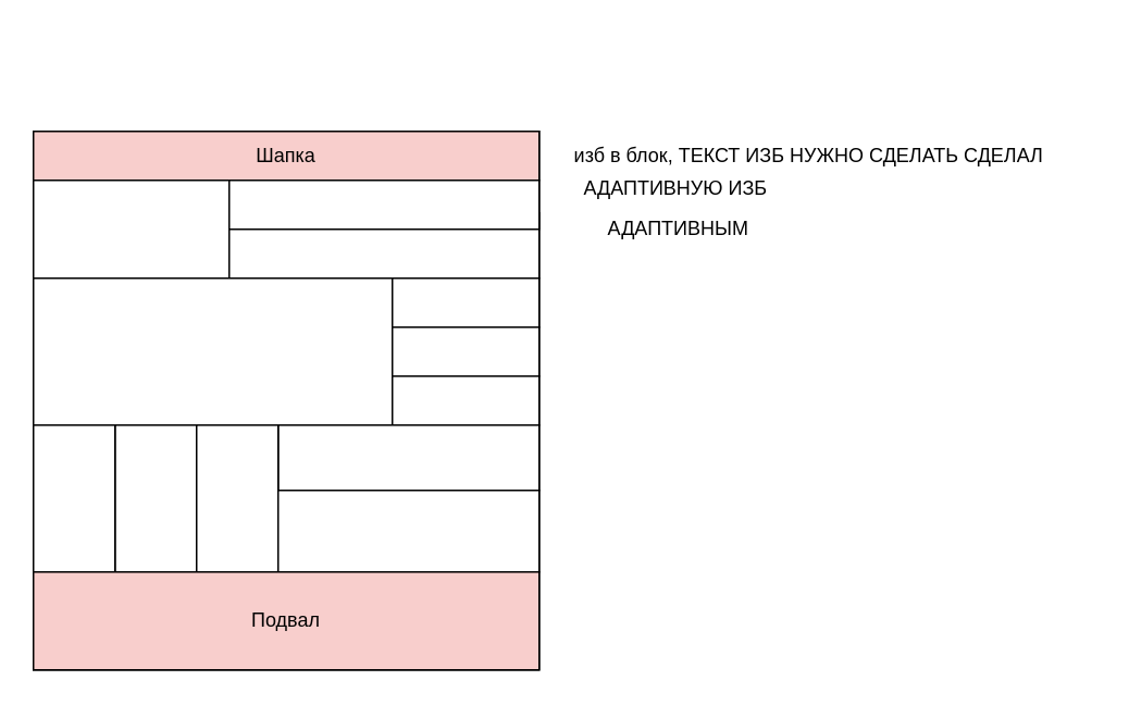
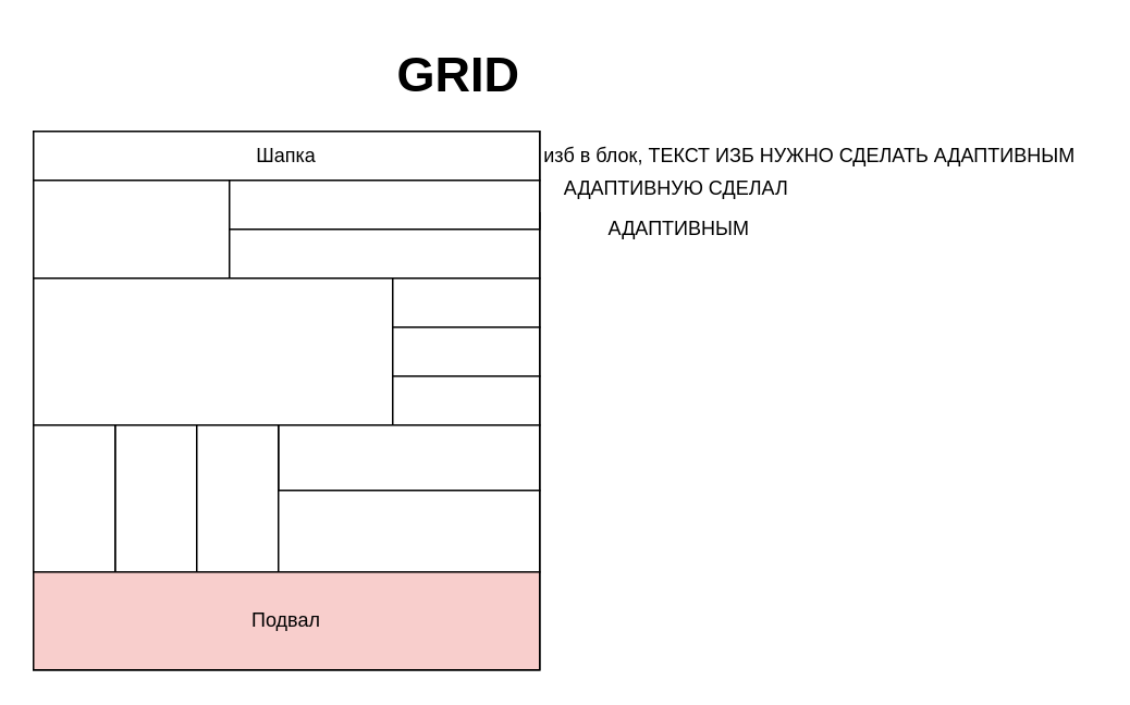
  <mxCell id="0" />
  <mxCell id="1" parent="0" />
  <mxCell id="2" value="" style="rounded=0;whiteSpace=wrap;html=1;" parent="1" vertex="1"><mxGeometry x="20" y="80" width="310" height="330" as="geometry" /></mxCell>
- <mxCell id="3" value="Шапка" style="rounded=0;whiteSpace=wrap;html=1;fillColor=#f8cecc;" parent="1" vertex="1"><mxGeometry x="20" y="80" width="310" height="30" as="geometry" /></mxCell>
+ <mxCell id="3" value="Шапка" style="rounded=0;whiteSpace=wrap;html=1;" parent="1" vertex="1"><mxGeometry x="20" y="80" width="310" height="30" as="geometry" /></mxCell>
  <mxCell id="4" value="" style="rounded=0;whiteSpace=wrap;html=1;" parent="1" vertex="1"><mxGeometry x="20" y="110" width="120" height="60" as="geometry" /></mxCell>
  <mxCell id="5" value="" style="rounded=0;whiteSpace=wrap;html=1;" parent="1" vertex="1"><mxGeometry x="140" y="130" width="190" height="40" as="geometry" /></mxCell>
  <mxCell id="6" value="" style="rounded=0;whiteSpace=wrap;html=1;" parent="1" vertex="1"><mxGeometry x="140" y="110" width="190" height="30" as="geometry" /></mxCell>
  <mxCell id="7" value="" style="rounded=0;whiteSpace=wrap;html=1;" parent="1" vertex="1"><mxGeometry x="20" y="170" width="220" height="90" as="geometry" /></mxCell>
  <mxCell id="8" value="" style="rounded=0;whiteSpace=wrap;html=1;" parent="1" vertex="1"><mxGeometry x="240" y="170" width="90" height="30" as="geometry" /></mxCell>
  <mxCell id="9" value="" style="rounded=0;whiteSpace=wrap;html=1;" parent="1" vertex="1"><mxGeometry x="240" y="200" width="90" height="30" as="geometry" /></mxCell>
  <mxCell id="10" value="" style="rounded=0;whiteSpace=wrap;html=1;" parent="1" vertex="1"><mxGeometry x="240" y="230" width="90" height="30" as="geometry" /></mxCell>
  <mxCell id="11" value="" style="rounded=0;whiteSpace=wrap;html=1;" parent="1" vertex="1"><mxGeometry x="170" y="260" width="160" height="40" as="geometry" /></mxCell>
  <mxCell id="12" value="" style="rounded=0;whiteSpace=wrap;html=1;" parent="1" vertex="1"><mxGeometry x="70" y="260" width="50" height="90" as="geometry" /></mxCell>
  <mxCell id="13" value="" style="rounded=0;whiteSpace=wrap;html=1;" parent="1" vertex="1"><mxGeometry x="20" y="260" width="50" height="90" as="geometry" /></mxCell>
  <mxCell id="14" value="" style="rounded=0;whiteSpace=wrap;html=1;" parent="1" vertex="1"><mxGeometry x="120" y="260" width="50" height="90" as="geometry" /></mxCell>
  <mxCell id="15" value="" style="rounded=0;whiteSpace=wrap;html=1;" parent="1" vertex="1"><mxGeometry x="170" y="300" width="160" height="50" as="geometry" /></mxCell>
  <mxCell id="16" value="Подвал" style="rounded=0;whiteSpace=wrap;html=1;fillColor=#f8cecc;" parent="1" vertex="1"><mxGeometry x="20" y="350" width="310" height="60" as="geometry" /></mxCell>
- <mxCell id="18" value="изб в блок, ТЕКСТ ИЗБ НУЖНО СДЕЛАТЬ СДЕЛАЛ" style="text;html=1;align=center;verticalAlign=middle;resizable=0;points=[];autosize=1;strokeColor=none;fillColor=none;" vertex="1" parent="1"><mxGeometry x="320" y="80" width="350" height="30" as="geometry" /></mxCell>
- <mxCell id="19" value="АДАПТИВНУЮ ИЗБ&amp;nbsp;" style="text;html=1;align=center;verticalAlign=middle;resizable=0;points=[];autosize=1;strokeColor=none;fillColor=none;" vertex="1" parent="1"><mxGeometry x="335" y="100" width="160" height="30" as="geometry" /></mxCell>
+ <mxCell id="17" value="GRID" style="text;html=1;align=center;verticalAlign=middle;resizable=0;points=[];autosize=1;strokeColor=none;fillColor=none;fontStyle=1;fontSize=30;" parent="1" vertex="1"><mxGeometry x="230" y="20" width="100" height="50" as="geometry" /></mxCell>
+ <mxCell id="18" value="изб в блок, ТЕКСТ ИЗБ НУЖНО СДЕЛАТЬ АДАПТИВНЫМ" style="text;html=1;align=center;verticalAlign=middle;resizable=0;points=[];autosize=1;strokeColor=none;fillColor=none;" vertex="1" parent="1"><mxGeometry x="320" y="80" width="350" height="30" as="geometry" /></mxCell>
+ <mxCell id="19" value="АДАПТИВНУЮ СДЕЛАЛ&amp;nbsp;" style="text;html=1;align=center;verticalAlign=middle;resizable=0;points=[];autosize=1;strokeColor=none;fillColor=none;" vertex="1" parent="1"><mxGeometry x="335" y="100" width="160" height="30" as="geometry" /></mxCell>
  <mxCell id="20" value="АДАПТИВНЫМ&lt;br&gt;" style="text;html=1;align=center;verticalAlign=middle;resizable=0;points=[];autosize=1;strokeColor=none;fillColor=none;" vertex="1" parent="1"><mxGeometry x="360" y="125" width="110" height="30" as="geometry" /></mxCell>
